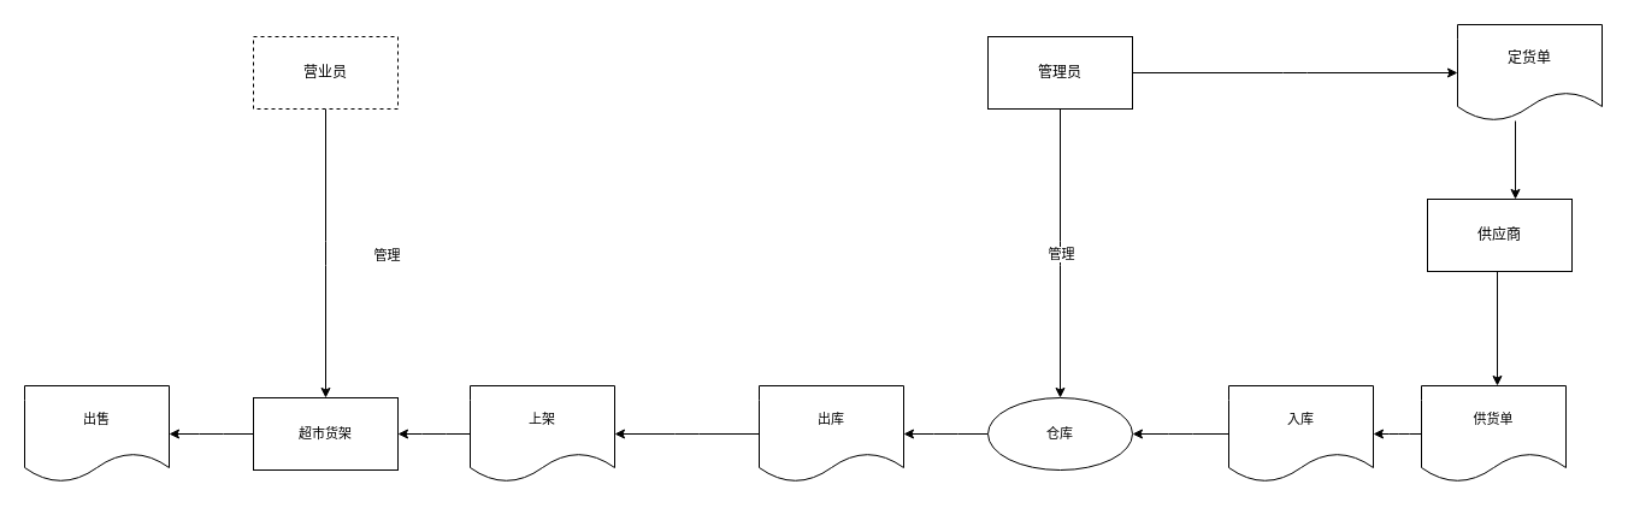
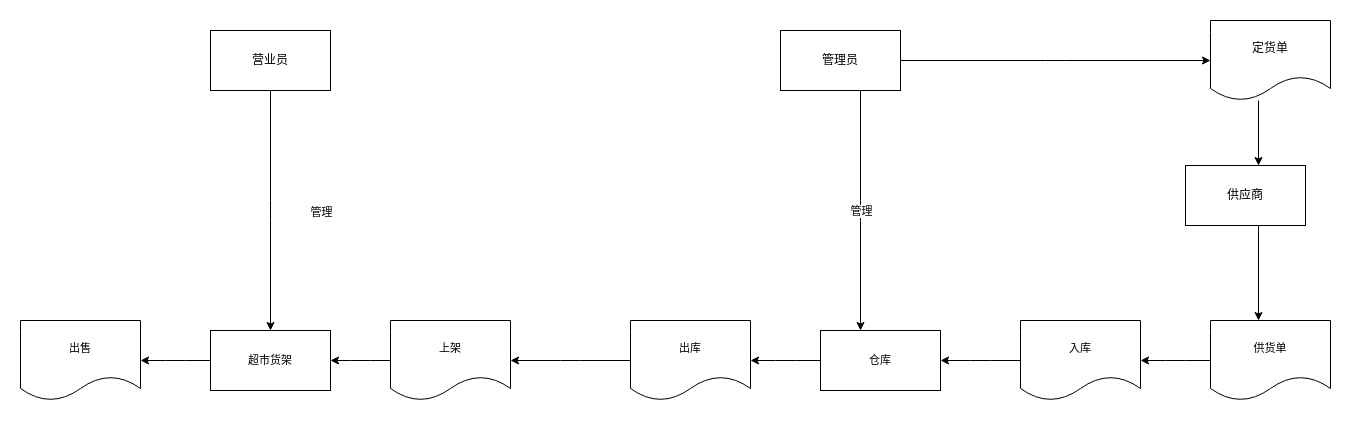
  <mxCell id="0" />
  <mxCell id="1" parent="0" />
  <mxCell id="2" style="edgeStyle=elbowEdgeStyle;shape=connector;rounded=1;html=1;labelBackgroundColor=default;strokeColor=default;fontFamily=Helvetica;fontSize=11;fontColor=default;endArrow=classic;" edge="1" parent="1" source="5" target="12"><mxGeometry relative="1" as="geometry" /></mxCell>
  <mxCell id="3" style="edgeStyle=elbowEdgeStyle;shape=connector;rounded=1;html=1;labelBackgroundColor=default;strokeColor=default;fontFamily=Helvetica;fontSize=11;fontColor=default;endArrow=classic;" edge="1" parent="1" source="5" target="14"><mxGeometry relative="1" as="geometry" /></mxCell>
  <mxCell id="4" value="管理" style="edgeLabel;html=1;align=center;verticalAlign=middle;resizable=0;points=[];fontSize=11;fontFamily=Helvetica;fontColor=default;" vertex="1" connectable="0" parent="3"><mxGeometry x="0.294" y="-2" relative="1" as="geometry"><mxPoint x="2" y="-35" as="offset" /></mxGeometry></mxCell>
- <mxCell id="5" value="管理员" style="rounded=0;whiteSpace=wrap;html=1;" vertex="1" parent="1"><mxGeometry x="820" y="30" width="120" height="60" as="geometry" /></mxCell>
+ <mxCell id="5" value="管理员" style="rounded=0;whiteSpace=wrap;html=1;" vertex="1" parent="1"><mxGeometry x="780" y="30" width="120" height="60" as="geometry" /></mxCell>
  <mxCell id="6" style="edgeStyle=elbowEdgeStyle;shape=connector;rounded=1;html=1;labelBackgroundColor=default;strokeColor=default;fontFamily=Helvetica;fontSize=11;fontColor=default;endArrow=classic;" edge="1" parent="1" source="8" target="25"><mxGeometry relative="1" as="geometry" /></mxCell>
  <mxCell id="7" value="管理" style="edgeLabel;html=1;align=center;verticalAlign=middle;resizable=0;points=[];fontSize=11;fontFamily=Helvetica;fontColor=default;" vertex="1" connectable="0" parent="6"><mxGeometry x="0.281" y="8" relative="1" as="geometry"><mxPoint x="42" y="-33" as="offset" /></mxGeometry></mxCell>
- <mxCell id="8" value="营业员" style="rounded=0;whiteSpace=wrap;html=1;dashed=1;" vertex="1" parent="1"><mxGeometry x="210" y="30" width="120" height="60" as="geometry" /></mxCell>
+ <mxCell id="8" value="营业员" style="rounded=0;whiteSpace=wrap;html=1;" vertex="1" parent="1"><mxGeometry x="210" y="30" width="120" height="60" as="geometry" /></mxCell>
  <mxCell id="9" style="edgeStyle=elbowEdgeStyle;shape=connector;rounded=1;html=1;labelBackgroundColor=default;strokeColor=default;fontFamily=Helvetica;fontSize=11;fontColor=default;endArrow=classic;" edge="1" parent="1" source="10" target="16"><mxGeometry relative="1" as="geometry" /></mxCell>
  <mxCell id="10" value="供应商" style="rounded=0;whiteSpace=wrap;html=1;" vertex="1" parent="1"><mxGeometry x="1185" y="165" width="120" height="60" as="geometry" /></mxCell>
  <mxCell id="11" style="edgeStyle=elbowEdgeStyle;shape=connector;rounded=1;html=1;labelBackgroundColor=default;strokeColor=default;fontFamily=Helvetica;fontSize=11;fontColor=default;endArrow=classic;" edge="1" parent="1" source="12" target="10"><mxGeometry relative="1" as="geometry" /></mxCell>
  <mxCell id="12" value="定货单" style="shape=document;whiteSpace=wrap;html=1;boundedLbl=1;" vertex="1" parent="1"><mxGeometry x="1210" y="20" width="120" height="80" as="geometry" /></mxCell>
  <mxCell id="13" style="edgeStyle=elbowEdgeStyle;shape=connector;rounded=1;html=1;labelBackgroundColor=default;strokeColor=default;fontFamily=Helvetica;fontSize=11;fontColor=default;endArrow=classic;" edge="1" parent="1" source="14" target="20"><mxGeometry relative="1" as="geometry" /></mxCell>
- <mxCell id="14" value="仓库" style="ellipse;whiteSpace=wrap;html=1;fontFamily=Helvetica;fontSize=11;fontColor=default;" vertex="1" parent="1"><mxGeometry x="820" y="330" width="120" height="60" as="geometry" /></mxCell>
+ <mxCell id="14" value="仓库" style="rounded=0;whiteSpace=wrap;html=1;fontFamily=Helvetica;fontSize=11;fontColor=default;" vertex="1" parent="1"><mxGeometry x="820" y="330" width="120" height="60" as="geometry" /></mxCell>
  <mxCell id="15" style="edgeStyle=elbowEdgeStyle;shape=connector;rounded=1;html=1;labelBackgroundColor=default;strokeColor=default;fontFamily=Helvetica;fontSize=11;fontColor=default;endArrow=classic;" edge="1" parent="1" source="16" target="18"><mxGeometry relative="1" as="geometry" /></mxCell>
- <mxCell id="16" value="供货单" style="shape=document;whiteSpace=wrap;html=1;boundedLbl=1;fontFamily=Helvetica;fontSize=11;fontColor=default;" vertex="1" parent="1"><mxGeometry x="1180" y="320" width="120" height="80" as="geometry" /></mxCell>
+ <mxCell id="16" value="供货单" style="shape=document;whiteSpace=wrap;html=1;boundedLbl=1;fontFamily=Helvetica;fontSize=11;fontColor=default;" vertex="1" parent="1"><mxGeometry x="1210" y="320" width="120" height="80" as="geometry" /></mxCell>
  <mxCell id="17" style="edgeStyle=elbowEdgeStyle;shape=connector;rounded=1;html=1;labelBackgroundColor=default;strokeColor=default;fontFamily=Helvetica;fontSize=11;fontColor=default;endArrow=classic;" edge="1" parent="1" source="18" target="14"><mxGeometry relative="1" as="geometry" /></mxCell>
  <mxCell id="18" value="入库" style="shape=document;whiteSpace=wrap;html=1;boundedLbl=1;fontFamily=Helvetica;fontSize=11;fontColor=default;" vertex="1" parent="1"><mxGeometry x="1020" y="320" width="120" height="80" as="geometry" /></mxCell>
  <mxCell id="19" style="edgeStyle=elbowEdgeStyle;shape=connector;rounded=1;html=1;labelBackgroundColor=default;strokeColor=default;fontFamily=Helvetica;fontSize=11;fontColor=default;endArrow=classic;" edge="1" parent="1" source="20" target="22"><mxGeometry relative="1" as="geometry" /></mxCell>
  <mxCell id="20" value="出库" style="shape=document;whiteSpace=wrap;html=1;boundedLbl=1;fontFamily=Helvetica;fontSize=11;fontColor=default;" vertex="1" parent="1"><mxGeometry x="630" y="320" width="120" height="80" as="geometry" /></mxCell>
  <mxCell id="21" style="edgeStyle=elbowEdgeStyle;shape=connector;rounded=1;html=1;labelBackgroundColor=default;strokeColor=default;fontFamily=Helvetica;fontSize=11;fontColor=default;endArrow=classic;" edge="1" parent="1" source="22" target="25"><mxGeometry relative="1" as="geometry" /></mxCell>
  <mxCell id="22" value="上架" style="shape=document;whiteSpace=wrap;html=1;boundedLbl=1;fontFamily=Helvetica;fontSize=11;fontColor=default;" vertex="1" parent="1"><mxGeometry x="390" y="320" width="120" height="80" as="geometry" /></mxCell>
  <mxCell id="23" value="出售" style="shape=document;whiteSpace=wrap;html=1;boundedLbl=1;fontFamily=Helvetica;fontSize=11;fontColor=default;" vertex="1" parent="1"><mxGeometry x="20" y="320" width="120" height="80" as="geometry" /></mxCell>
  <mxCell id="24" style="edgeStyle=elbowEdgeStyle;shape=connector;rounded=1;html=1;labelBackgroundColor=default;strokeColor=default;fontFamily=Helvetica;fontSize=11;fontColor=default;endArrow=classic;" edge="1" parent="1" source="25" target="23"><mxGeometry relative="1" as="geometry" /></mxCell>
  <mxCell id="25" value="超市货架" style="rounded=0;whiteSpace=wrap;html=1;fontFamily=Helvetica;fontSize=11;fontColor=default;" vertex="1" parent="1"><mxGeometry x="210" y="330" width="120" height="60" as="geometry" /></mxCell>
